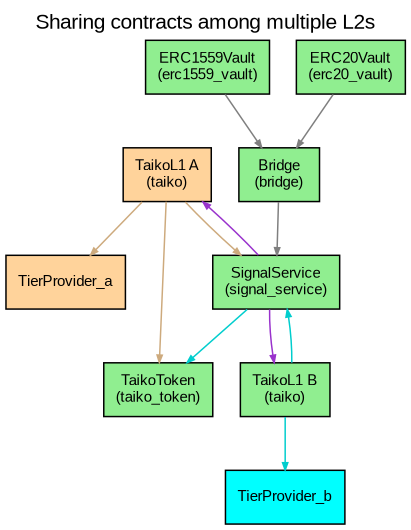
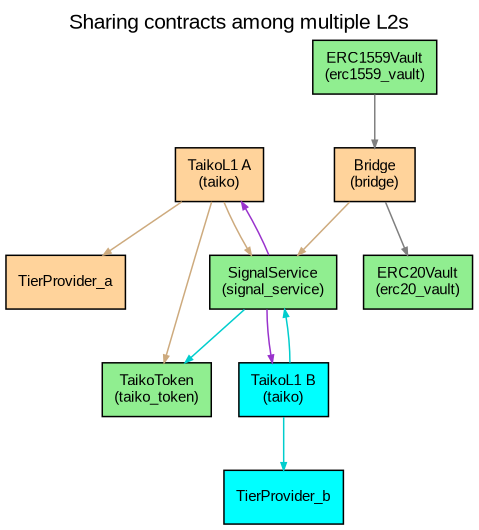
  digraph {
    fontname="Liberation Sans"
    label="Sharing contracts among multiple L2s"
    labelloc=t
    rankdir=TB
    node [fillcolor=lightgreen fontname="Liberation Sans" fontsize=10 shape=box style=filled]
    edge [arrowsize=0.5 color=burlywood3 fontname="Liberation Sans"]
    n1 [fillcolor=burlywood1 label="TaikoL1 A\n(taiko)"]
    TierProvider_a [fillcolor=burlywood1]
    n3 [label="SignalService\n(signal_service)"]
    n4 [label="TaikoToken\n(taiko_token)"]
-   n5 [label="TaikoL1 B\n(taiko)"]
+   n5 [fillcolor=cyan label="TaikoL1 B\n(taiko)"]
    TierProvider_b [fillcolor=cyan]
    n7 [label="ERC1559Vault\n(erc1559_vault)"]
-   n8 [label="Bridge\n(bridge)"]
+   n8 [fillcolor=burlywood1 label="Bridge\n(bridge)"]
    n9 [label="ERC20Vault\n(erc20_vault)"]
    n1 -> TierProvider_a
    n1 -> n3
    n1 -> n4
    n3 -> n1 [color=darkorchid]
    n3 -> n4 [color=cyan3]
    n3 -> n5 [color=darkorchid]
    n5 -> n3 [color=cyan3]
    n5 -> TierProvider_b [color=cyan3]
    n7 -> n8 [color=gray50]
-   n8 -> n3 [color=gray50]
-   n9 -> n8 [color=gray50]
+   n8 -> n3
+   n8 -> n9 [color=gray50]
  }
